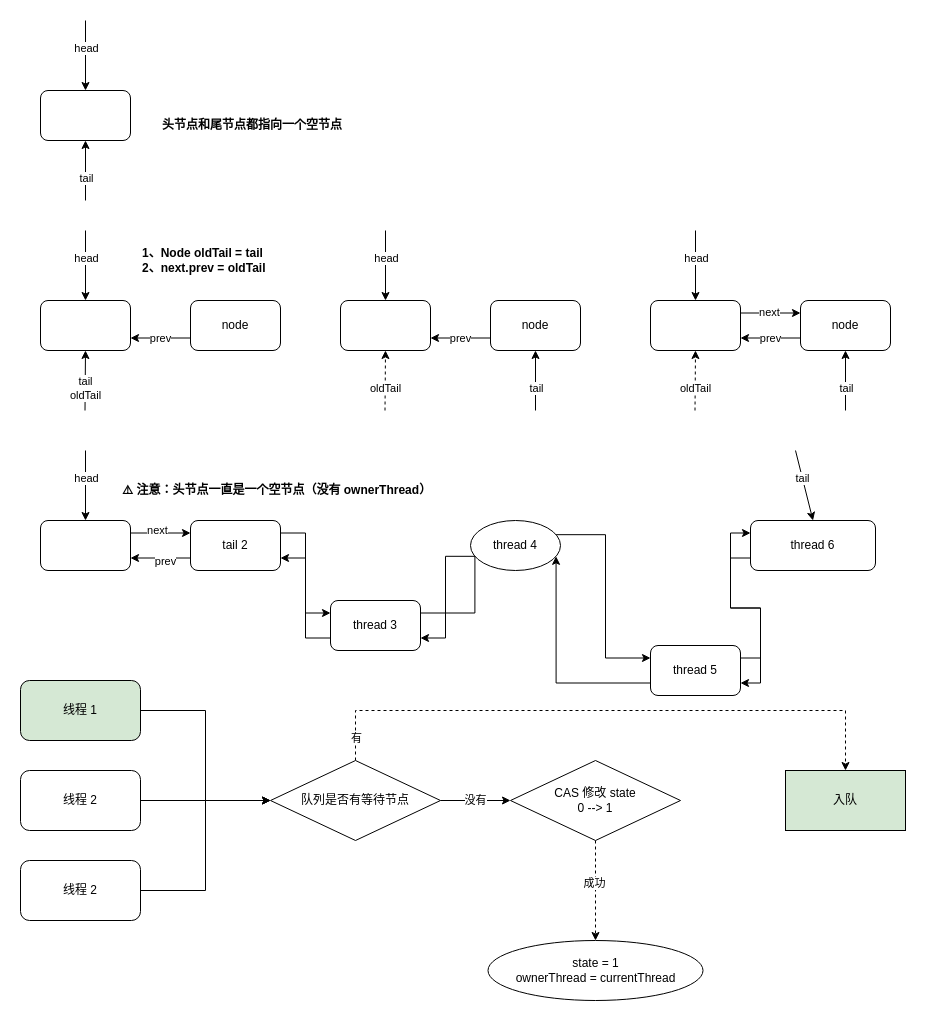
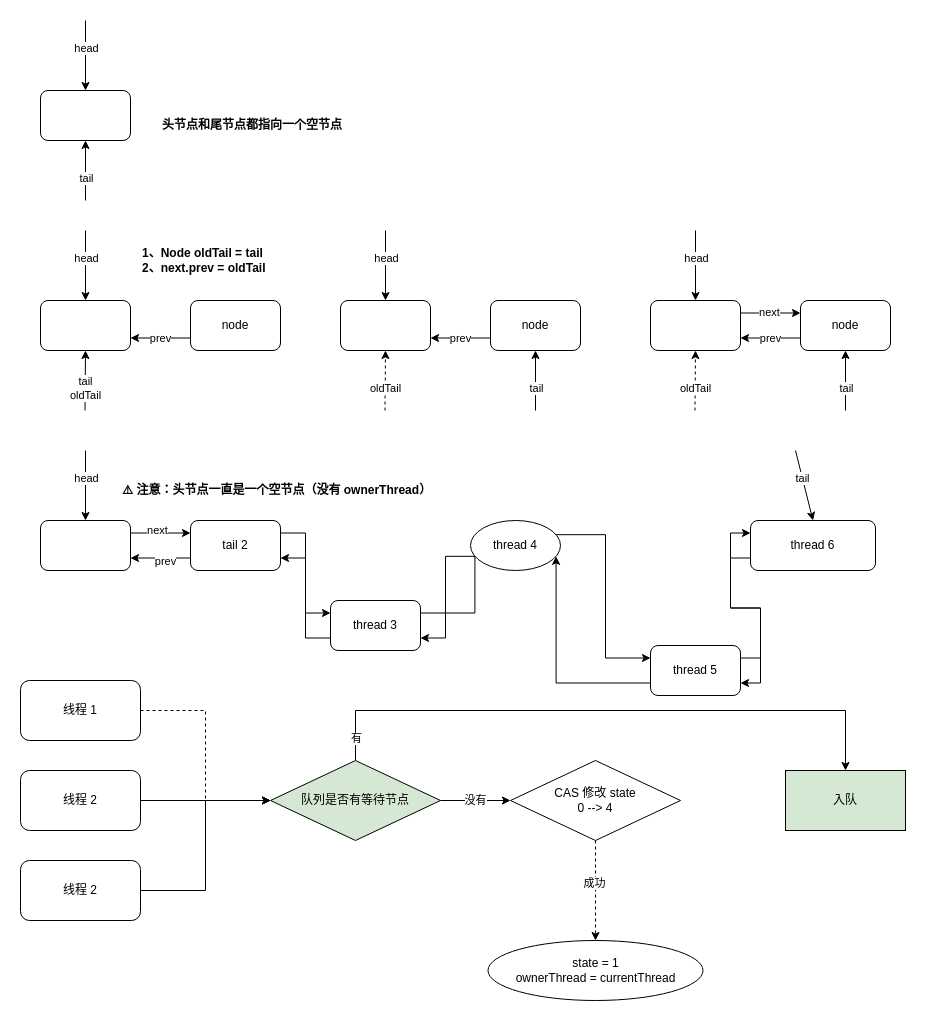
  <mxCell id="0" />
  <mxCell id="1" parent="0" />
- <mxCell id="2" style="edgeStyle=orthogonalEdgeStyle;rounded=0;orthogonalLoop=1;jettySize=auto;html=1;exitX=1;exitY=0.5;exitDx=0;exitDy=0;entryX=0;entryY=0.5;entryDx=0;entryDy=0;" edge="1" parent="1" source="3" target="11"><mxGeometry relative="1" as="geometry" /></mxCell>
- <mxCell id="3" value="线程 1" style="rounded=1;whiteSpace=wrap;html=1;fillColor=#d5e8d4;" vertex="1" parent="1"><mxGeometry x="20" y="680" width="120" height="60" as="geometry" /></mxCell>
+ <mxCell id="2" style="edgeStyle=orthogonalEdgeStyle;rounded=0;orthogonalLoop=1;jettySize=auto;html=1;exitX=1;exitY=0.5;exitDx=0;exitDy=0;entryX=0;entryY=0.5;entryDx=0;entryDy=0;dashed=1;" edge="1" parent="1" source="3" target="11"><mxGeometry relative="1" as="geometry" /></mxCell>
+ <mxCell id="3" value="线程 1" style="rounded=1;whiteSpace=wrap;html=1;" vertex="1" parent="1"><mxGeometry x="20" y="680" width="120" height="60" as="geometry" /></mxCell>
  <mxCell id="4" style="edgeStyle=orthogonalEdgeStyle;rounded=0;orthogonalLoop=1;jettySize=auto;html=1;exitX=1;exitY=0.5;exitDx=0;exitDy=0;" edge="1" parent="1" source="5"><mxGeometry relative="1" as="geometry"><mxPoint x="270" y="800" as="targetPoint" /></mxGeometry></mxCell>
  <mxCell id="5" value="线程 2" style="rounded=1;whiteSpace=wrap;html=1;" vertex="1" parent="1"><mxGeometry x="20" y="770" width="120" height="60" as="geometry" /></mxCell>
  <mxCell id="6" style="edgeStyle=orthogonalEdgeStyle;rounded=0;orthogonalLoop=1;jettySize=auto;html=1;exitX=1;exitY=0.5;exitDx=0;exitDy=0;entryX=0;entryY=0.5;entryDx=0;entryDy=0;" edge="1" parent="1" source="7" target="11"><mxGeometry relative="1" as="geometry"><mxPoint x="210" y="850" as="targetPoint" /></mxGeometry></mxCell>
  <mxCell id="7" value="线程 2" style="rounded=1;whiteSpace=wrap;html=1;" vertex="1" parent="1"><mxGeometry x="20" y="860" width="120" height="60" as="geometry" /></mxCell>
  <mxCell id="8" value="没有" style="edgeStyle=orthogonalEdgeStyle;rounded=0;orthogonalLoop=1;jettySize=auto;html=1;exitX=1;exitY=0.5;exitDx=0;exitDy=0;" edge="1" parent="1" source="11" target="14"><mxGeometry relative="1" as="geometry" /></mxCell>
- <mxCell id="9" style="edgeStyle=orthogonalEdgeStyle;rounded=0;orthogonalLoop=1;jettySize=auto;html=1;exitX=0.5;exitY=0;exitDx=0;exitDy=0;entryX=0.5;entryY=0;entryDx=0;entryDy=0;dashed=1;" edge="1" parent="1" source="11" target="16"><mxGeometry relative="1" as="geometry"><Array as="points"><mxPoint x="355" y="710" /><mxPoint x="845" y="710" /></Array></mxGeometry></mxCell>
+ <mxCell id="9" style="edgeStyle=orthogonalEdgeStyle;rounded=0;orthogonalLoop=1;jettySize=auto;html=1;exitX=0.5;exitY=0;exitDx=0;exitDy=0;entryX=0.5;entryY=0;entryDx=0;entryDy=0;" edge="1" parent="1" source="11" target="16"><mxGeometry relative="1" as="geometry"><Array as="points"><mxPoint x="355" y="710" /><mxPoint x="845" y="710" /></Array></mxGeometry></mxCell>
  <mxCell id="10" value="有" style="edgeLabel;html=1;align=center;verticalAlign=middle;resizable=0;points=[];" vertex="1" connectable="0" parent="9"><mxGeometry x="-0.923" relative="1" as="geometry"><mxPoint as="offset" /></mxGeometry></mxCell>
- <mxCell id="11" value="队列是否有等待节点" style="rhombus;whiteSpace=wrap;html=1;" vertex="1" parent="1"><mxGeometry x="270" y="760" width="170" height="80" as="geometry" /></mxCell>
+ <mxCell id="11" value="队列是否有等待节点" style="rhombus;whiteSpace=wrap;html=1;fillColor=#d5e8d4;" vertex="1" parent="1"><mxGeometry x="270" y="760" width="170" height="80" as="geometry" /></mxCell>
  <mxCell id="12" value="" style="edgeStyle=orthogonalEdgeStyle;rounded=0;orthogonalLoop=1;jettySize=auto;html=1;dashed=1;" edge="1" parent="1" source="14" target="15"><mxGeometry relative="1" as="geometry" /></mxCell>
  <mxCell id="13" value="成功" style="edgeLabel;html=1;align=center;verticalAlign=middle;resizable=0;points=[];" vertex="1" connectable="0" parent="12"><mxGeometry x="-0.16" y="-2" relative="1" as="geometry"><mxPoint as="offset" /></mxGeometry></mxCell>
- <mxCell id="14" value="CAS 修改 state&lt;br&gt;0 --&amp;gt; 1" style="rhombus;whiteSpace=wrap;html=1;" vertex="1" parent="1"><mxGeometry x="510" y="760" width="170" height="80" as="geometry" /></mxCell>
+ <mxCell id="14" value="CAS 修改 state&lt;br&gt;0 --&amp;gt; 4" style="rhombus;whiteSpace=wrap;html=1;" vertex="1" parent="1"><mxGeometry x="510" y="760" width="170" height="80" as="geometry" /></mxCell>
  <mxCell id="15" value="state = 1&lt;br&gt;ownerThread = currentThread" style="ellipse;whiteSpace=wrap;html=1;" vertex="1" parent="1"><mxGeometry x="487.5" y="940" width="215" height="60" as="geometry" /></mxCell>
  <mxCell id="16" value="入队" style="whiteSpace=wrap;html=1;fillColor=#d5e8d4;" vertex="1" parent="1"><mxGeometry x="785" y="770" width="120" height="60" as="geometry" /></mxCell>
  <mxCell id="17" style="edgeStyle=orthogonalEdgeStyle;rounded=0;orthogonalLoop=1;jettySize=auto;html=1;exitX=1;exitY=0.25;exitDx=0;exitDy=0;entryX=0;entryY=0.25;entryDx=0;entryDy=0;" edge="1" parent="1" source="19" target="26"><mxGeometry relative="1" as="geometry" /></mxCell>
  <mxCell id="18" value="next" style="edgeLabel;html=1;align=center;verticalAlign=middle;resizable=0;points=[];" vertex="1" connectable="0" parent="17"><mxGeometry x="-0.15" y="4" relative="1" as="geometry"><mxPoint y="1" as="offset" /></mxGeometry></mxCell>
  <mxCell id="19" value="" style="rounded=1;whiteSpace=wrap;html=1;" vertex="1" parent="1"><mxGeometry x="40" y="520" width="90" height="50" as="geometry" /></mxCell>
  <mxCell id="20" style="edgeStyle=orthogonalEdgeStyle;rounded=0;orthogonalLoop=1;jettySize=auto;html=1;exitX=1;exitY=0.25;exitDx=0;exitDy=0;entryX=0;entryY=0.25;entryDx=0;entryDy=0;" edge="1" parent="1" source="22" target="29"><mxGeometry relative="1" as="geometry" /></mxCell>
  <mxCell id="21" style="edgeStyle=orthogonalEdgeStyle;rounded=0;orthogonalLoop=1;jettySize=auto;html=1;exitX=0;exitY=0.75;exitDx=0;exitDy=0;entryX=1;entryY=0.75;entryDx=0;entryDy=0;" edge="1" parent="1" source="22" target="26"><mxGeometry relative="1" as="geometry" /></mxCell>
  <mxCell id="22" value="thread 3" style="rounded=1;whiteSpace=wrap;html=1;" vertex="1" parent="1"><mxGeometry x="330" y="600" width="90" height="50" as="geometry" /></mxCell>
  <mxCell id="23" style="edgeStyle=orthogonalEdgeStyle;rounded=0;orthogonalLoop=1;jettySize=auto;html=1;exitX=0;exitY=0.75;exitDx=0;exitDy=0;entryX=1;entryY=0.75;entryDx=0;entryDy=0;" edge="1" parent="1" source="26" target="19"><mxGeometry relative="1" as="geometry" /></mxCell>
  <mxCell id="24" value="prev" style="edgeLabel;html=1;align=center;verticalAlign=middle;resizable=0;points=[];" vertex="1" connectable="0" parent="23"><mxGeometry x="-0.15" y="3" relative="1" as="geometry"><mxPoint as="offset" /></mxGeometry></mxCell>
  <mxCell id="25" style="edgeStyle=orthogonalEdgeStyle;rounded=0;orthogonalLoop=1;jettySize=auto;html=1;exitX=1;exitY=0.25;exitDx=0;exitDy=0;entryX=0;entryY=0.25;entryDx=0;entryDy=0;" edge="1" parent="1" source="26" target="22"><mxGeometry relative="1" as="geometry" /></mxCell>
  <mxCell id="26" value="tail 2" style="rounded=1;whiteSpace=wrap;html=1;" vertex="1" parent="1"><mxGeometry x="190" y="520" width="90" height="50" as="geometry" /></mxCell>
  <mxCell id="27" style="edgeStyle=orthogonalEdgeStyle;rounded=0;orthogonalLoop=1;jettySize=auto;html=1;exitX=1;exitY=0.25;exitDx=0;exitDy=0;entryX=0;entryY=0.25;entryDx=0;entryDy=0;" edge="1" parent="1" source="29" target="34"><mxGeometry relative="1" as="geometry" /></mxCell>
  <mxCell id="28" style="edgeStyle=orthogonalEdgeStyle;rounded=0;orthogonalLoop=1;jettySize=auto;html=1;exitX=0;exitY=0.75;exitDx=0;exitDy=0;entryX=1;entryY=0.75;entryDx=0;entryDy=0;" edge="1" parent="1" source="29" target="22"><mxGeometry relative="1" as="geometry" /></mxCell>
  <mxCell id="29" value="thread 4" style="ellipse;whiteSpace=wrap;html=1;" vertex="1" parent="1"><mxGeometry x="470" y="520" width="90" height="50" as="geometry" /></mxCell>
  <mxCell id="30" style="edgeStyle=orthogonalEdgeStyle;rounded=0;orthogonalLoop=1;jettySize=auto;html=1;exitX=0;exitY=0.75;exitDx=0;exitDy=0;entryX=1;entryY=0.75;entryDx=0;entryDy=0;" edge="1" parent="1" source="31" target="34"><mxGeometry relative="1" as="geometry" /></mxCell>
  <mxCell id="31" value="thread 6" style="rounded=1;whiteSpace=wrap;html=1;" vertex="1" parent="1"><mxGeometry x="750" y="520" width="125" height="50" as="geometry" /></mxCell>
  <mxCell id="32" style="edgeStyle=orthogonalEdgeStyle;rounded=0;orthogonalLoop=1;jettySize=auto;html=1;exitX=1;exitY=0.25;exitDx=0;exitDy=0;entryX=0;entryY=0.25;entryDx=0;entryDy=0;" edge="1" parent="1" source="34" target="31"><mxGeometry relative="1" as="geometry" /></mxCell>
  <mxCell id="33" style="edgeStyle=orthogonalEdgeStyle;rounded=0;orthogonalLoop=1;jettySize=auto;html=1;exitX=0;exitY=0.75;exitDx=0;exitDy=0;entryX=1;entryY=0.75;entryDx=0;entryDy=0;" edge="1" parent="1" source="34" target="29"><mxGeometry relative="1" as="geometry" /></mxCell>
  <mxCell id="34" value="thread 5" style="rounded=1;whiteSpace=wrap;html=1;" vertex="1" parent="1"><mxGeometry x="650" y="645" width="90" height="50" as="geometry" /></mxCell>
  <mxCell id="35" value="" style="endArrow=classic;html=1;rounded=0;entryX=0.5;entryY=0;entryDx=0;entryDy=0;" edge="1" parent="1" target="19"><mxGeometry width="50" height="50" relative="1" as="geometry"><mxPoint x="85" y="450" as="sourcePoint" /><mxPoint x="-10" y="460" as="targetPoint" /></mxGeometry></mxCell>
  <mxCell id="36" value="head" style="edgeLabel;html=1;align=center;verticalAlign=middle;resizable=0;points=[];" vertex="1" connectable="0" parent="35"><mxGeometry x="-0.229" relative="1" as="geometry"><mxPoint as="offset" /></mxGeometry></mxCell>
  <mxCell id="37" value="" style="endArrow=classic;html=1;rounded=0;entryX=0.5;entryY=0;entryDx=0;entryDy=0;" edge="1" parent="1" target="31"><mxGeometry width="50" height="50" relative="1" as="geometry"><mxPoint x="795" y="450" as="sourcePoint" /><mxPoint x="768" y="500" as="targetPoint" /></mxGeometry></mxCell>
  <mxCell id="38" value="tail" style="edgeLabel;html=1;align=center;verticalAlign=middle;resizable=0;points=[];" vertex="1" connectable="0" parent="37"><mxGeometry x="-0.229" relative="1" as="geometry"><mxPoint as="offset" /></mxGeometry></mxCell>
  <mxCell id="39" value="" style="rounded=1;whiteSpace=wrap;html=1;" vertex="1" parent="1"><mxGeometry x="40" y="90" width="90" height="50" as="geometry" /></mxCell>
  <mxCell id="40" value="" style="endArrow=classic;html=1;rounded=0;entryX=0.5;entryY=0;entryDx=0;entryDy=0;" edge="1" parent="1" target="39"><mxGeometry width="50" height="50" relative="1" as="geometry"><mxPoint x="85" y="20" as="sourcePoint" /><mxPoint x="-10" y="30" as="targetPoint" /></mxGeometry></mxCell>
  <mxCell id="41" value="head" style="edgeLabel;html=1;align=center;verticalAlign=middle;resizable=0;points=[];" vertex="1" connectable="0" parent="40"><mxGeometry x="-0.229" relative="1" as="geometry"><mxPoint as="offset" /></mxGeometry></mxCell>
  <mxCell id="42" value="" style="endArrow=classic;html=1;rounded=0;entryX=0.5;entryY=1;entryDx=0;entryDy=0;" edge="1" parent="1" target="39"><mxGeometry width="50" height="50" relative="1" as="geometry"><mxPoint x="85" y="200" as="sourcePoint" /><mxPoint x="330" y="190" as="targetPoint" /></mxGeometry></mxCell>
  <mxCell id="43" value="tail" style="edgeLabel;html=1;align=center;verticalAlign=middle;resizable=0;points=[];" vertex="1" connectable="0" parent="42"><mxGeometry x="-0.229" relative="1" as="geometry"><mxPoint as="offset" /></mxGeometry></mxCell>
  <mxCell id="44" value="" style="rounded=1;whiteSpace=wrap;html=1;" vertex="1" parent="1"><mxGeometry x="40" y="300" width="90" height="50" as="geometry" /></mxCell>
  <mxCell id="45" value="" style="endArrow=classic;html=1;rounded=0;entryX=0.5;entryY=0;entryDx=0;entryDy=0;" edge="1" parent="1" target="44"><mxGeometry width="50" height="50" relative="1" as="geometry"><mxPoint x="85" y="230" as="sourcePoint" /><mxPoint x="-10" y="240" as="targetPoint" /></mxGeometry></mxCell>
  <mxCell id="46" value="head" style="edgeLabel;html=1;align=center;verticalAlign=middle;resizable=0;points=[];" vertex="1" connectable="0" parent="45"><mxGeometry x="-0.229" relative="1" as="geometry"><mxPoint as="offset" /></mxGeometry></mxCell>
  <mxCell id="47" value="prev" style="edgeStyle=orthogonalEdgeStyle;rounded=0;orthogonalLoop=1;jettySize=auto;html=1;exitX=0;exitY=0.75;exitDx=0;exitDy=0;entryX=1;entryY=0.75;entryDx=0;entryDy=0;" edge="1" parent="1" source="48" target="44"><mxGeometry relative="1" as="geometry" /></mxCell>
  <mxCell id="48" value="node" style="rounded=1;whiteSpace=wrap;html=1;" vertex="1" parent="1"><mxGeometry x="190" y="300" width="90" height="50" as="geometry" /></mxCell>
  <mxCell id="49" value="" style="endArrow=classic;html=1;rounded=0;entryX=0.5;entryY=1;entryDx=0;entryDy=0;" edge="1" parent="1" target="44"><mxGeometry width="50" height="50" relative="1" as="geometry"><mxPoint x="84.5" y="410" as="sourcePoint" /><mxPoint x="85" y="360" as="targetPoint" /></mxGeometry></mxCell>
  <mxCell id="50" value="tail&lt;br&gt;oldTail" style="edgeLabel;html=1;align=center;verticalAlign=middle;resizable=0;points=[];" vertex="1" connectable="0" parent="49"><mxGeometry x="-0.229" relative="1" as="geometry"><mxPoint as="offset" /></mxGeometry></mxCell>
  <mxCell id="51" value="1、Node oldTail = tail&lt;br&gt;2、next.prev = oldTail" style="text;html=1;strokeColor=none;fillColor=none;align=left;verticalAlign=middle;whiteSpace=wrap;rounded=0;fontStyle=1" vertex="1" parent="1"><mxGeometry x="140" y="240" width="150" height="40" as="geometry" /></mxCell>
  <mxCell id="52" value="" style="rounded=1;whiteSpace=wrap;html=1;" vertex="1" parent="1"><mxGeometry x="340" y="300" width="90" height="50" as="geometry" /></mxCell>
  <mxCell id="53" value="" style="endArrow=classic;html=1;rounded=0;entryX=0.5;entryY=0;entryDx=0;entryDy=0;" edge="1" parent="1" target="52"><mxGeometry width="50" height="50" relative="1" as="geometry"><mxPoint x="385" y="230" as="sourcePoint" /><mxPoint x="290" y="240" as="targetPoint" /></mxGeometry></mxCell>
  <mxCell id="54" value="head" style="edgeLabel;html=1;align=center;verticalAlign=middle;resizable=0;points=[];" vertex="1" connectable="0" parent="53"><mxGeometry x="-0.229" relative="1" as="geometry"><mxPoint as="offset" /></mxGeometry></mxCell>
  <mxCell id="55" value="prev" style="edgeStyle=orthogonalEdgeStyle;rounded=0;orthogonalLoop=1;jettySize=auto;html=1;exitX=0;exitY=0.75;exitDx=0;exitDy=0;entryX=1;entryY=0.75;entryDx=0;entryDy=0;" edge="1" parent="1" source="56" target="52"><mxGeometry relative="1" as="geometry" /></mxCell>
  <mxCell id="56" value="node" style="rounded=1;whiteSpace=wrap;html=1;" vertex="1" parent="1"><mxGeometry x="490" y="300" width="90" height="50" as="geometry" /></mxCell>
  <mxCell id="57" value="" style="endArrow=classic;html=1;rounded=0;entryX=0.5;entryY=1;entryDx=0;entryDy=0;" edge="1" parent="1" target="56"><mxGeometry width="50" height="50" relative="1" as="geometry"><mxPoint x="535" y="410" as="sourcePoint" /><mxPoint x="520" y="360" as="targetPoint" /></mxGeometry></mxCell>
  <mxCell id="58" value="tail" style="edgeLabel;html=1;align=center;verticalAlign=middle;resizable=0;points=[];" vertex="1" connectable="0" parent="57"><mxGeometry x="-0.229" relative="1" as="geometry"><mxPoint as="offset" /></mxGeometry></mxCell>
  <mxCell id="59" style="edgeStyle=orthogonalEdgeStyle;rounded=0;orthogonalLoop=1;jettySize=auto;html=1;exitX=1;exitY=0.25;exitDx=0;exitDy=0;entryX=0;entryY=0.25;entryDx=0;entryDy=0;" edge="1" parent="1" source="61" target="65"><mxGeometry relative="1" as="geometry" /></mxCell>
  <mxCell id="60" value="next" style="edgeLabel;html=1;align=center;verticalAlign=middle;resizable=0;points=[];" vertex="1" connectable="0" parent="59"><mxGeometry x="-0.067" y="2" relative="1" as="geometry"><mxPoint y="1" as="offset" /></mxGeometry></mxCell>
  <mxCell id="61" value="" style="rounded=1;whiteSpace=wrap;html=1;" vertex="1" parent="1"><mxGeometry x="650" y="300" width="90" height="50" as="geometry" /></mxCell>
  <mxCell id="62" value="" style="endArrow=classic;html=1;rounded=0;entryX=0.5;entryY=0;entryDx=0;entryDy=0;" edge="1" parent="1" target="61"><mxGeometry width="50" height="50" relative="1" as="geometry"><mxPoint x="695" y="230" as="sourcePoint" /><mxPoint x="600" y="240" as="targetPoint" /></mxGeometry></mxCell>
  <mxCell id="63" value="head" style="edgeLabel;html=1;align=center;verticalAlign=middle;resizable=0;points=[];" vertex="1" connectable="0" parent="62"><mxGeometry x="-0.229" relative="1" as="geometry"><mxPoint as="offset" /></mxGeometry></mxCell>
  <mxCell id="64" value="prev" style="edgeStyle=orthogonalEdgeStyle;rounded=0;orthogonalLoop=1;jettySize=auto;html=1;exitX=0;exitY=0.75;exitDx=0;exitDy=0;entryX=1;entryY=0.75;entryDx=0;entryDy=0;" edge="1" parent="1" source="65" target="61"><mxGeometry relative="1" as="geometry" /></mxCell>
  <mxCell id="65" value="node" style="rounded=1;whiteSpace=wrap;html=1;" vertex="1" parent="1"><mxGeometry x="800" y="300" width="90" height="50" as="geometry" /></mxCell>
  <mxCell id="66" value="" style="endArrow=classic;html=1;rounded=0;entryX=0.5;entryY=1;entryDx=0;entryDy=0;" edge="1" parent="1" target="65"><mxGeometry width="50" height="50" relative="1" as="geometry"><mxPoint x="845" y="410" as="sourcePoint" /><mxPoint x="830" y="360" as="targetPoint" /></mxGeometry></mxCell>
  <mxCell id="67" value="tail" style="edgeLabel;html=1;align=center;verticalAlign=middle;resizable=0;points=[];" vertex="1" connectable="0" parent="66"><mxGeometry x="-0.229" relative="1" as="geometry"><mxPoint as="offset" /></mxGeometry></mxCell>
  <mxCell id="68" value="" style="endArrow=classic;html=1;rounded=0;entryX=0.5;entryY=1;entryDx=0;entryDy=0;dashed=1;" edge="1" parent="1" target="52"><mxGeometry width="50" height="50" relative="1" as="geometry"><mxPoint x="384.5" y="410" as="sourcePoint" /><mxPoint x="385" y="360" as="targetPoint" /></mxGeometry></mxCell>
  <mxCell id="69" value="oldTail" style="edgeLabel;html=1;align=center;verticalAlign=middle;resizable=0;points=[];" vertex="1" connectable="0" parent="68"><mxGeometry x="-0.229" relative="1" as="geometry"><mxPoint as="offset" /></mxGeometry></mxCell>
  <mxCell id="70" value="" style="endArrow=classic;html=1;rounded=0;dashed=1;entryX=0.5;entryY=1;entryDx=0;entryDy=0;" edge="1" parent="1" target="61"><mxGeometry width="50" height="50" relative="1" as="geometry"><mxPoint x="694.5" y="410" as="sourcePoint" /><mxPoint x="695" y="360" as="targetPoint" /></mxGeometry></mxCell>
  <mxCell id="71" value="oldTail" style="edgeLabel;html=1;align=center;verticalAlign=middle;resizable=0;points=[];" vertex="1" connectable="0" parent="70"><mxGeometry x="-0.229" relative="1" as="geometry"><mxPoint as="offset" /></mxGeometry></mxCell>
  <mxCell id="72" value="⚠️ 注意：头节点一直是一个空节点（没有 ownerThread）" style="text;html=1;strokeColor=none;fillColor=none;align=left;verticalAlign=middle;whiteSpace=wrap;rounded=0;fontStyle=1" vertex="1" parent="1"><mxGeometry x="120" y="475" width="340" height="30" as="geometry" /></mxCell>
  <mxCell id="73" value="头节点和尾节点都指向一个空节点" style="text;html=1;strokeColor=none;fillColor=none;align=left;verticalAlign=middle;whiteSpace=wrap;rounded=0;fontStyle=1" vertex="1" parent="1"><mxGeometry x="160" y="110" width="200" height="30" as="geometry" /></mxCell>
